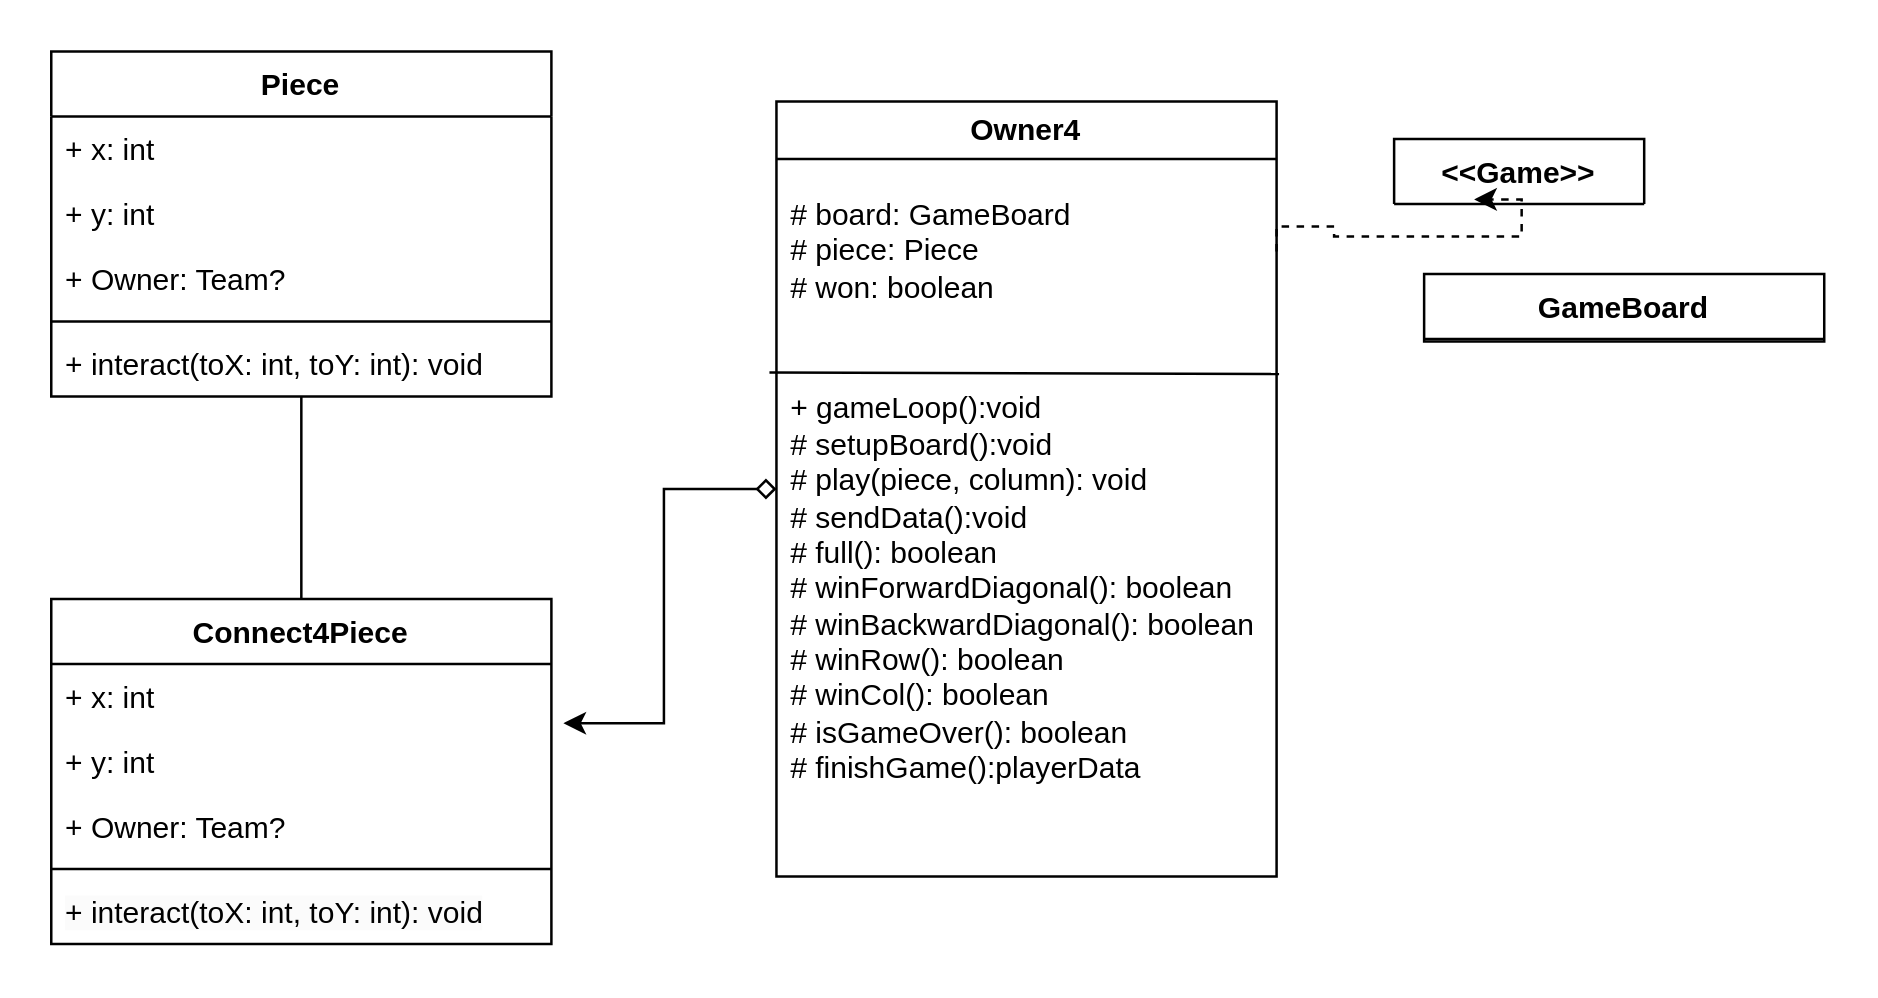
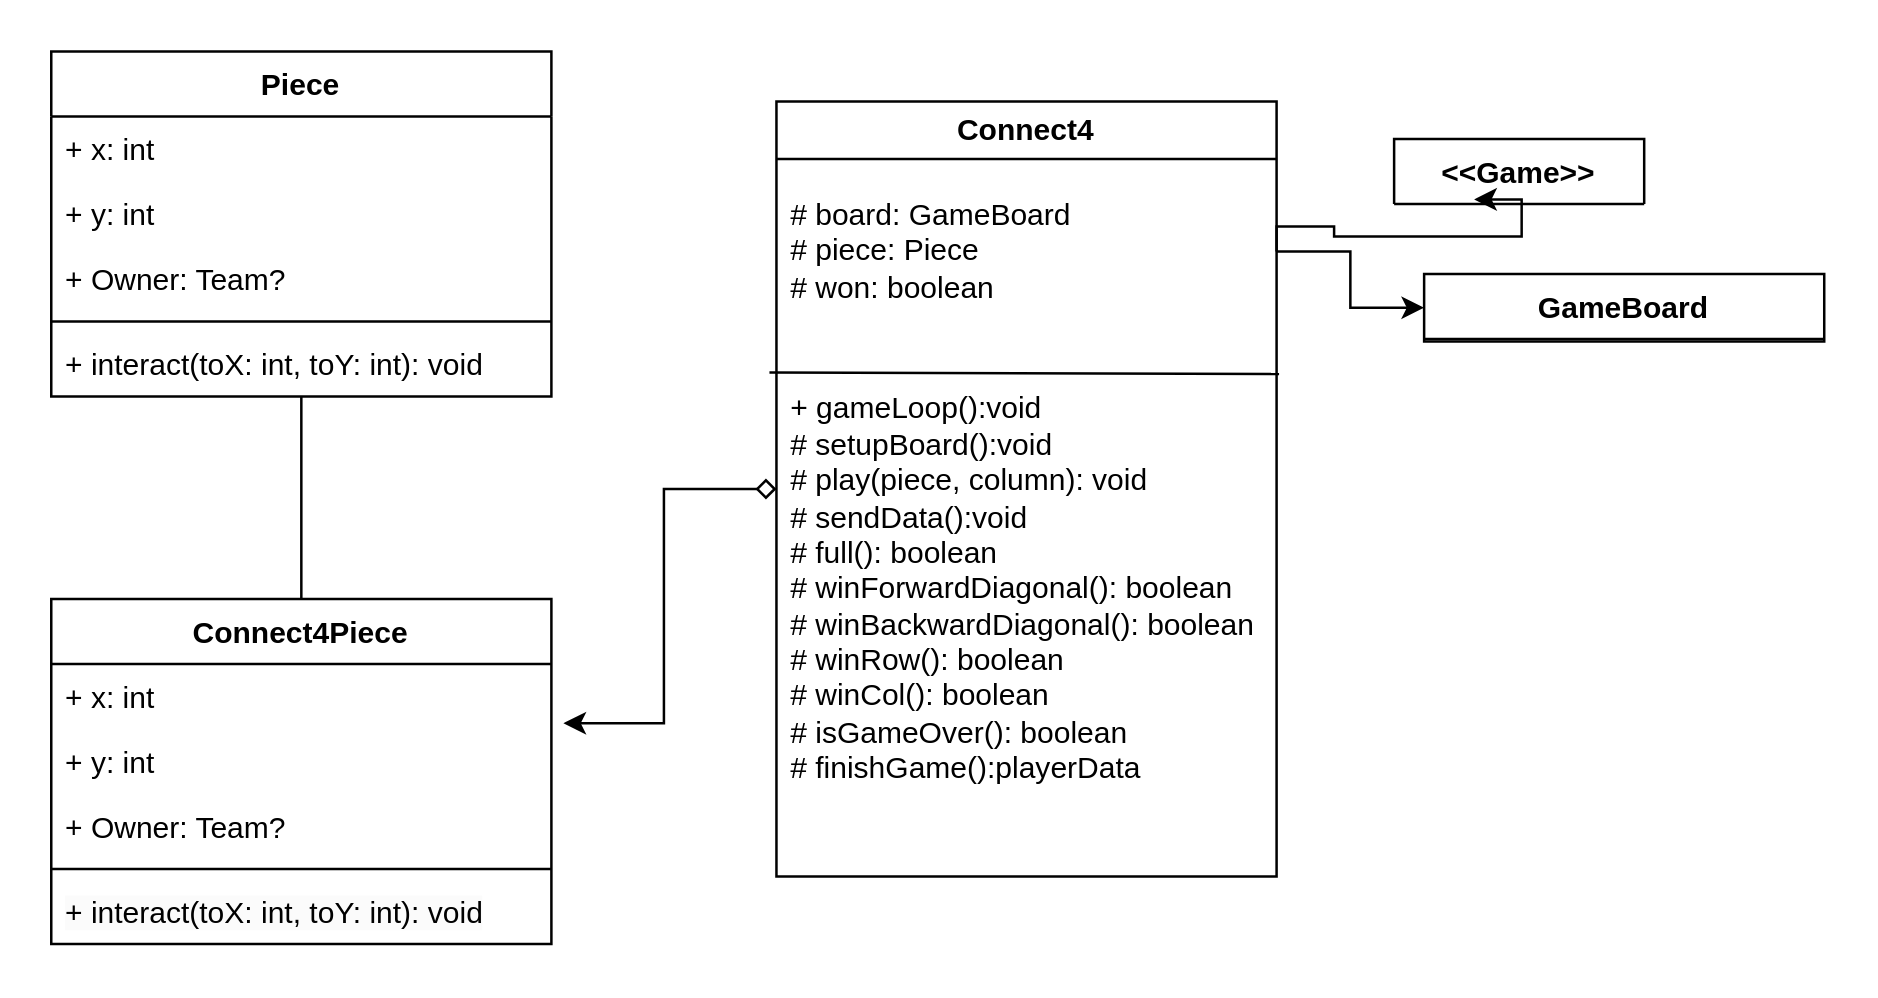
  <mxCell id="0" />
  <mxCell id="1" parent="0" />
- <mxCell id="2" value="Owner4" style="swimlane;whiteSpace=wrap;html=1;glass=0;swimlaneLine=1;startSize=23;" parent="1" vertex="1"><mxGeometry x="310" y="40" width="200" height="310" as="geometry" /></mxCell>
+ <mxCell id="2" value="Connect4" style="swimlane;whiteSpace=wrap;html=1;glass=0;swimlaneLine=1;startSize=23;" parent="1" vertex="1"><mxGeometry x="310" y="40" width="200" height="310" as="geometry" /></mxCell>
  <mxCell id="3" value="" style="endArrow=none;html=1;rounded=0;exitX=0.021;exitY=0.88;exitDx=0;exitDy=0;exitPerimeter=0;" parent="2" edge="1"><mxGeometry width="50" height="50" relative="1" as="geometry"><mxPoint x="-2.8" y="108.4" as="sourcePoint" /><mxPoint x="201" y="109" as="targetPoint" /></mxGeometry></mxCell>
  <mxCell id="4" value="&lt;div&gt;&lt;br&gt;&lt;/div&gt;# board: GameBoard&lt;div&gt;&lt;span style=&quot;background-color: transparent; color: light-dark(rgb(0, 0, 0), rgb(255, 255, 255));&quot;&gt;# piece: Piece&lt;/span&gt;&lt;/div&gt;&lt;div&gt;&lt;span style=&quot;background-color: transparent; color: light-dark(rgb(0, 0, 0), rgb(255, 255, 255));&quot;&gt;# won: boolean&lt;/span&gt;&lt;/div&gt;&lt;div&gt;&lt;div&gt;&lt;br&gt;&lt;/div&gt;&lt;/div&gt;" style="text;align=left;verticalAlign=middle;spacingLeft=4;spacingRight=4;overflow=hidden;points=[[0,0.5],[1,0.5]];portConstraint=eastwest;rotatable=0;whiteSpace=wrap;html=1;" parent="2" vertex="1"><mxGeometry y="10" width="200" height="100" as="geometry" /></mxCell>
  <mxCell id="5" value="&lt;span style=&quot;background-color: transparent; color: light-dark(rgb(0, 0, 0), rgb(255, 255, 255));&quot;&gt;+ gameLoop():void&lt;/span&gt;&lt;br&gt;&lt;span style=&quot;background-color: transparent; color: light-dark(rgb(0, 0, 0), rgb(255, 255, 255));&quot;&gt;# setupBoard():void&lt;/span&gt;&lt;br&gt;&lt;span style=&quot;background-color: transparent; color: light-dark(rgb(0, 0, 0), rgb(255, 255, 255));&quot;&gt;# play(piece, column): void&lt;/span&gt;&lt;div&gt;# sendData():void&lt;br&gt;&lt;span style=&quot;background-color: transparent; color: light-dark(rgb(0, 0, 0), rgb(255, 255, 255));&quot;&gt;# full(): boolean&lt;/span&gt;&lt;br&gt;&lt;span style=&quot;background-color: transparent; color: light-dark(rgb(0, 0, 0), rgb(255, 255, 255));&quot;&gt;# winForwardDiagonal(): boolean&lt;/span&gt;&lt;br&gt;&lt;span style=&quot;background-color: transparent; color: light-dark(rgb(0, 0, 0), rgb(255, 255, 255));&quot;&gt;# winBackwardDiagonal(): boolean&lt;/span&gt;&lt;br&gt;&lt;span style=&quot;background-color: transparent; color: light-dark(rgb(0, 0, 0), rgb(255, 255, 255));&quot;&gt;# winRow(): boolean&lt;/span&gt;&lt;br&gt;&lt;span style=&quot;background-color: transparent; color: light-dark(rgb(0, 0, 0), rgb(255, 255, 255));&quot;&gt;# winCol(): boolean&lt;/span&gt;&lt;br&gt;&lt;span style=&quot;background-color: transparent; color: light-dark(rgb(0, 0, 0), rgb(255, 255, 255));&quot;&gt;# isGameOver(): boolean&lt;/span&gt;&lt;br&gt;&lt;span style=&quot;background-color: transparent; color: light-dark(rgb(0, 0, 0), rgb(255, 255, 255));&quot;&gt;# finishGame():playerData&lt;/span&gt;&lt;/div&gt;" style="text;strokeColor=none;fillColor=none;align=left;verticalAlign=middle;spacingLeft=4;spacingRight=4;overflow=hidden;points=[[0,0.5],[1,0.5]];portConstraint=eastwest;rotatable=0;whiteSpace=wrap;html=1;" parent="2" vertex="1"><mxGeometry y="110" width="200" height="170" as="geometry" /></mxCell>
  <mxCell id="6" style="edgeStyle=orthogonalEdgeStyle;rounded=0;orthogonalLoop=1;jettySize=auto;html=1;entryX=0.5;entryY=0;entryDx=0;entryDy=0;endArrow=none;endFill=0;" parent="1" source="7" target="13" edge="1"><mxGeometry relative="1" as="geometry" /></mxCell>
  <mxCell id="7" value="Piece" style="swimlane;fontStyle=1;align=center;verticalAlign=top;childLayout=stackLayout;horizontal=1;startSize=26;horizontalStack=0;resizeParent=1;resizeParentMax=0;resizeLast=0;collapsible=1;marginBottom=0;whiteSpace=wrap;html=1;" parent="1" vertex="1"><mxGeometry x="20" y="20" width="200" height="138" as="geometry" /></mxCell>
  <mxCell id="8" value="+ x: int" style="text;strokeColor=none;fillColor=none;align=left;verticalAlign=top;spacingLeft=4;spacingRight=4;overflow=hidden;rotatable=0;points=[[0,0.5],[1,0.5]];portConstraint=eastwest;whiteSpace=wrap;html=1;" parent="7" vertex="1"><mxGeometry y="26" width="200" height="26" as="geometry" /></mxCell>
  <mxCell id="9" value="+ y: int" style="text;strokeColor=none;fillColor=none;align=left;verticalAlign=top;spacingLeft=4;spacingRight=4;overflow=hidden;rotatable=0;points=[[0,0.5],[1,0.5]];portConstraint=eastwest;whiteSpace=wrap;html=1;" parent="7" vertex="1"><mxGeometry y="52" width="200" height="26" as="geometry" /></mxCell>
  <mxCell id="10" value="+ Owner: Team?" style="text;strokeColor=none;fillColor=none;align=left;verticalAlign=top;spacingLeft=4;spacingRight=4;overflow=hidden;rotatable=0;points=[[0,0.5],[1,0.5]];portConstraint=eastwest;whiteSpace=wrap;html=1;" parent="7" vertex="1"><mxGeometry y="78" width="200" height="26" as="geometry" /></mxCell>
  <mxCell id="11" value="" style="line;strokeWidth=1;fillColor=none;align=left;verticalAlign=middle;spacingTop=-1;spacingLeft=3;spacingRight=3;rotatable=0;labelPosition=right;points=[];portConstraint=eastwest;strokeColor=inherit;" parent="7" vertex="1"><mxGeometry y="104" width="200" height="8" as="geometry" /></mxCell>
  <mxCell id="12" value="+ interact(toX: int, toY: int): void" style="text;strokeColor=none;fillColor=none;align=left;verticalAlign=top;spacingLeft=4;spacingRight=4;overflow=hidden;rotatable=0;points=[[0,0.5],[1,0.5]];portConstraint=eastwest;whiteSpace=wrap;html=1;" parent="7" vertex="1"><mxGeometry y="112" width="200" height="26" as="geometry" /></mxCell>
  <mxCell id="13" value="Connect4Piece" style="swimlane;fontStyle=1;align=center;verticalAlign=top;childLayout=stackLayout;horizontal=1;startSize=26;horizontalStack=0;resizeParent=1;resizeParentMax=0;resizeLast=0;collapsible=1;marginBottom=0;whiteSpace=wrap;html=1;" parent="1" vertex="1"><mxGeometry x="20" y="239" width="200" height="138" as="geometry" /></mxCell>
  <mxCell id="14" value="+ x: int" style="text;strokeColor=none;fillColor=none;align=left;verticalAlign=top;spacingLeft=4;spacingRight=4;overflow=hidden;rotatable=0;points=[[0,0.5],[1,0.5]];portConstraint=eastwest;whiteSpace=wrap;html=1;" parent="13" vertex="1"><mxGeometry y="26" width="200" height="26" as="geometry" /></mxCell>
  <mxCell id="15" value="+ y: int" style="text;strokeColor=none;fillColor=none;align=left;verticalAlign=top;spacingLeft=4;spacingRight=4;overflow=hidden;rotatable=0;points=[[0,0.5],[1,0.5]];portConstraint=eastwest;whiteSpace=wrap;html=1;" parent="13" vertex="1"><mxGeometry y="52" width="200" height="26" as="geometry" /></mxCell>
  <mxCell id="16" value="+ Owner: Team?" style="text;strokeColor=none;fillColor=none;align=left;verticalAlign=top;spacingLeft=4;spacingRight=4;overflow=hidden;rotatable=0;points=[[0,0.5],[1,0.5]];portConstraint=eastwest;whiteSpace=wrap;html=1;" parent="13" vertex="1"><mxGeometry y="78" width="200" height="26" as="geometry" /></mxCell>
  <mxCell id="17" value="" style="line;strokeWidth=1;fillColor=none;align=left;verticalAlign=middle;spacingTop=-1;spacingLeft=3;spacingRight=3;rotatable=0;labelPosition=right;points=[];portConstraint=eastwest;strokeColor=inherit;" parent="13" vertex="1"><mxGeometry y="104" width="200" height="8" as="geometry" /></mxCell>
  <mxCell id="18" value="&lt;span style=&quot;color: rgb(0, 0, 0); font-family: Helvetica; font-size: 12px; font-style: normal; font-variant-ligatures: normal; font-variant-caps: normal; font-weight: 400; letter-spacing: normal; orphans: 2; text-align: left; text-indent: 0px; text-transform: none; widows: 2; word-spacing: 0px; -webkit-text-stroke-width: 0px; white-space: normal; background-color: rgb(251, 251, 251); text-decoration-thickness: initial; text-decoration-style: initial; text-decoration-color: initial; float: none; display: inline !important;&quot;&gt;+ interact(toX: int, toY: int): void&lt;/span&gt;&lt;br style=&quot;forced-color-adjust: none; color: rgb(0, 0, 0); font-family: Helvetica; font-size: 12px; font-style: normal; font-variant-ligatures: normal; font-variant-caps: normal; font-weight: 400; letter-spacing: normal; orphans: 2; text-align: left; text-indent: 0px; text-transform: none; widows: 2; word-spacing: 0px; -webkit-text-stroke-width: 0px; white-space: normal; background-color: rgb(251, 251, 251); text-decoration-thickness: initial; text-decoration-style: initial; text-decoration-color: initial;&quot;&gt;&lt;div&gt;&lt;br/&gt;&lt;/div&gt;" style="text;strokeColor=none;fillColor=none;align=left;verticalAlign=top;spacingLeft=4;spacingRight=4;overflow=hidden;rotatable=0;points=[[0,0.5],[1,0.5]];portConstraint=eastwest;whiteSpace=wrap;html=1;" parent="13" vertex="1"><mxGeometry y="112" width="200" height="26" as="geometry" /></mxCell>
  <mxCell id="19" style="edgeStyle=orthogonalEdgeStyle;rounded=0;orthogonalLoop=1;jettySize=auto;html=1;entryX=1.024;entryY=-0.09;entryDx=0;entryDy=0;entryPerimeter=0;startArrow=diamond;startFill=0;" parent="1" source="2" target="15" edge="1"><mxGeometry relative="1" as="geometry" /></mxCell>
  <mxCell id="20" value="&amp;lt;&amp;lt;Game&amp;gt;&amp;gt;" style="swimlane;fontStyle=1;align=center;verticalAlign=top;childLayout=stackLayout;horizontal=1;startSize=26;horizontalStack=0;resizeParent=1;resizeParentMax=0;resizeLast=0;collapsible=1;marginBottom=0;whiteSpace=wrap;html=1;" parent="1" vertex="1"><mxGeometry x="557" y="55" width="100" height="26" as="geometry" /></mxCell>
- <mxCell id="21" style="edgeStyle=orthogonalEdgeStyle;rounded=0;orthogonalLoop=1;jettySize=auto;html=1;exitX=1;exitY=0.5;exitDx=0;exitDy=0;entryX=0.32;entryY=0.931;entryDx=0;entryDy=0;dashed=1;entryPerimeter=0;" parent="1" source="4" target="20" edge="1"><mxGeometry relative="1" as="geometry"><Array as="points"><mxPoint x="510" y="90" /><mxPoint x="533" y="90" /><mxPoint x="533" y="94" /><mxPoint x="608" y="94" /></Array><mxPoint x="557" y="94" as="targetPoint" /></mxGeometry></mxCell>
+ <mxCell id="21" style="edgeStyle=orthogonalEdgeStyle;rounded=0;orthogonalLoop=1;jettySize=auto;html=1;exitX=1;exitY=0.5;exitDx=0;exitDy=0;entryX=0.32;entryY=0.931;entryDx=0;entryDy=0;dashed=0;entryPerimeter=0;" parent="1" source="4" target="20" edge="1"><mxGeometry relative="1" as="geometry"><Array as="points"><mxPoint x="510" y="90" /><mxPoint x="533" y="90" /><mxPoint x="533" y="94" /><mxPoint x="608" y="94" /></Array><mxPoint x="557" y="94" as="targetPoint" /></mxGeometry></mxCell>
  <mxCell id="22" value="GameBoard" style="swimlane;fontStyle=1;align=center;verticalAlign=top;childLayout=stackLayout;horizontal=1;startSize=26;horizontalStack=0;resizeParent=1;resizeParentMax=0;resizeLast=0;collapsible=1;marginBottom=0;whiteSpace=wrap;html=1;" vertex="1" parent="1"><mxGeometry x="569" y="109" width="160" height="27" as="geometry" /></mxCell>
+ <mxCell id="23" style="edgeStyle=orthogonalEdgeStyle;rounded=0;orthogonalLoop=1;jettySize=auto;html=1;entryX=0;entryY=0.5;entryDx=0;entryDy=0;" edge="1" parent="1" source="4" target="22"><mxGeometry relative="1" as="geometry" /></mxCell>
